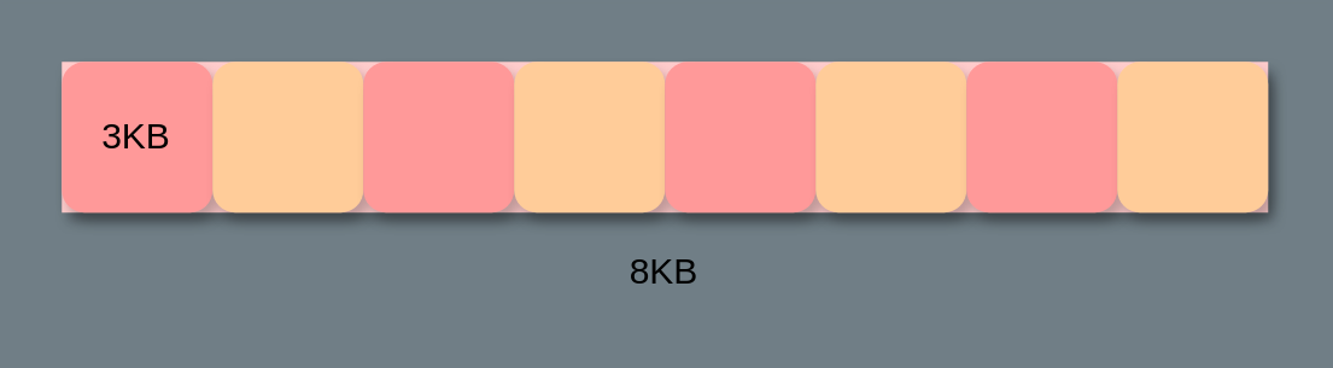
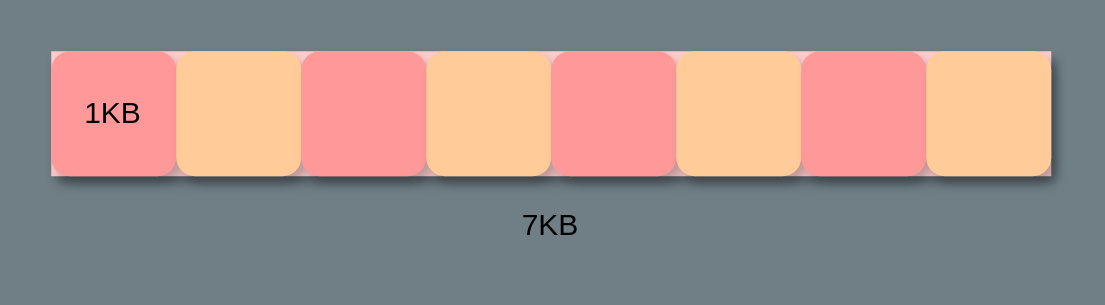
  <mxCell id="0" />
  <mxCell id="1" parent="0" />
  <mxCell id="2" value="" style="rounded=0;whiteSpace=wrap;html=1;shadow=1;fillColor=#FFCCCC;strokeColor=none;" vertex="1" parent="1"><mxGeometry x="20" y="20" width="400" height="50" as="geometry" /></mxCell>
  <mxCell id="3" value="" style="rounded=1;whiteSpace=wrap;html=1;shadow=1;strokeColor=none;fillColor=#FF9999;" vertex="1" parent="1"><mxGeometry x="20" y="20" width="50" height="50" as="geometry" /></mxCell>
  <mxCell id="4" value="" style="rounded=1;whiteSpace=wrap;html=1;shadow=1;strokeColor=none;fillColor=#FFCC99;" vertex="1" parent="1"><mxGeometry x="70" y="20" width="50" height="50" as="geometry" /></mxCell>
  <mxCell id="5" value="" style="rounded=1;whiteSpace=wrap;html=1;shadow=1;strokeColor=none;fillColor=#FF9999;" vertex="1" parent="1"><mxGeometry x="120" y="20" width="50" height="50" as="geometry" /></mxCell>
  <mxCell id="6" value="" style="rounded=1;whiteSpace=wrap;html=1;shadow=1;strokeColor=none;fillColor=#FFCC99;" vertex="1" parent="1"><mxGeometry x="170" y="20" width="50" height="50" as="geometry" /></mxCell>
  <mxCell id="7" value="" style="rounded=1;whiteSpace=wrap;html=1;shadow=1;strokeColor=none;fillColor=#FF9999;" vertex="1" parent="1"><mxGeometry x="220" y="20" width="50" height="50" as="geometry" /></mxCell>
  <mxCell id="8" value="" style="rounded=1;whiteSpace=wrap;html=1;shadow=1;strokeColor=none;fillColor=#FFCC99;" vertex="1" parent="1"><mxGeometry x="270" y="20" width="50" height="50" as="geometry" /></mxCell>
  <mxCell id="9" value="" style="rounded=1;whiteSpace=wrap;html=1;shadow=1;strokeColor=none;fillColor=#FF9999;" vertex="1" parent="1"><mxGeometry x="320" y="20" width="50" height="50" as="geometry" /></mxCell>
  <mxCell id="10" value="" style="rounded=1;whiteSpace=wrap;html=1;shadow=1;strokeColor=none;fillColor=#FFCC99;" vertex="1" parent="1"><mxGeometry x="370" y="20" width="50" height="50" as="geometry" /></mxCell>
  <mxCell id="11" style="edgeStyle=none;rounded=0;orthogonalLoop=1;jettySize=auto;html=1;exitX=1;exitY=0.5;exitDx=0;exitDy=0;shadow=0;" edge="1" parent="1" source="2" target="2"><mxGeometry relative="1" as="geometry" /></mxCell>
- <mxCell id="12" value="8KB" style="text;html=1;strokeColor=none;fillColor=none;align=center;verticalAlign=middle;whiteSpace=wrap;rounded=0;shadow=1;" vertex="1" parent="1"><mxGeometry x="200" y="80" width="40" height="20" as="geometry" /></mxCell>
- <mxCell id="13" value="3KB" style="text;html=1;strokeColor=none;fillColor=none;align=center;verticalAlign=middle;whiteSpace=wrap;rounded=0;shadow=1;" vertex="1" parent="1"><mxGeometry x="25" y="35" width="40" height="20" as="geometry" /></mxCell>
+ <mxCell id="12" value="7KB" style="text;html=1;strokeColor=none;fillColor=none;align=center;verticalAlign=middle;whiteSpace=wrap;rounded=0;shadow=1;" vertex="1" parent="1"><mxGeometry x="200" y="80" width="40" height="20" as="geometry" /></mxCell>
+ <mxCell id="13" value="1KB" style="text;html=1;strokeColor=none;fillColor=none;align=center;verticalAlign=middle;whiteSpace=wrap;rounded=0;shadow=1;" vertex="1" parent="1"><mxGeometry x="25" y="35" width="40" height="20" as="geometry" /></mxCell>
